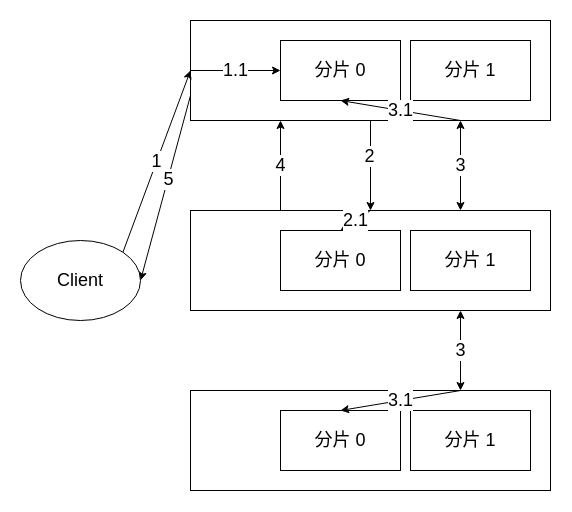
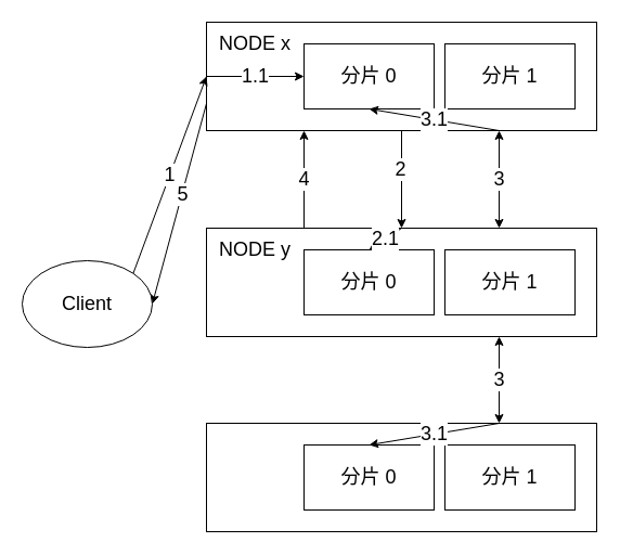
  <mxCell id="0" />
  <mxCell id="1" parent="0" />
  <mxCell id="2" style="edgeStyle=none;html=1;exitX=0.5;exitY=1;exitDx=0;exitDy=0;fontSize=18;" edge="1" parent="1" source="6" target="13"><mxGeometry relative="1" as="geometry" /></mxCell>
  <mxCell id="3" value="2" style="edgeLabel;html=1;align=center;verticalAlign=middle;resizable=0;points=[];fontSize=18;" vertex="1" connectable="0" parent="2"><mxGeometry x="-0.222" y="-2" relative="1" as="geometry"><mxPoint as="offset" /></mxGeometry></mxCell>
  <mxCell id="4" style="edgeStyle=none;html=1;exitX=0;exitY=0.75;exitDx=0;exitDy=0;entryX=1;entryY=0.5;entryDx=0;entryDy=0;startArrow=none;startFill=0;fontSize=18;" edge="1" parent="1" source="6" target="21"><mxGeometry relative="1" as="geometry" /></mxCell>
  <mxCell id="5" value="5" style="edgeLabel;html=1;align=center;verticalAlign=middle;resizable=0;points=[];fontSize=18;" vertex="1" connectable="0" parent="4"><mxGeometry x="-0.104" relative="1" as="geometry"><mxPoint as="offset" /></mxGeometry></mxCell>
  <mxCell id="6" value="" style="rounded=0;whiteSpace=wrap;html=1;fontSize=18;" vertex="1" parent="1"><mxGeometry x="190" y="20" width="360" height="100" as="geometry" /></mxCell>
+ <mxCell id="7" value="NODE x" style="text;html=1;strokeColor=none;fillColor=none;align=center;verticalAlign=middle;whiteSpace=wrap;rounded=0;fontSize=18;" vertex="1" parent="1"><mxGeometry x="190" y="20" width="90" height="40" as="geometry" /></mxCell>
  <mxCell id="8" value="分片 0" style="rounded=0;whiteSpace=wrap;html=1;fontSize=18;" vertex="1" parent="1"><mxGeometry x="280" y="40" width="120" height="60" as="geometry" /></mxCell>
  <mxCell id="9" value="分片 1" style="rounded=0;whiteSpace=wrap;html=1;fontSize=18;" vertex="1" parent="1"><mxGeometry x="410" y="40" width="120" height="60" as="geometry" /></mxCell>
  <mxCell id="10" value="3" style="edgeStyle=none;html=1;exitX=0.75;exitY=0;exitDx=0;exitDy=0;entryX=0.75;entryY=1;entryDx=0;entryDy=0;startArrow=classic;startFill=1;fontSize=18;" edge="1" parent="1" source="13" target="6"><mxGeometry relative="1" as="geometry" /></mxCell>
  <mxCell id="11" value="3" style="edgeStyle=none;html=1;exitX=0.75;exitY=1;exitDx=0;exitDy=0;entryX=0.75;entryY=0;entryDx=0;entryDy=0;startArrow=classic;startFill=1;fontSize=18;" edge="1" parent="1" source="13" target="17"><mxGeometry relative="1" as="geometry" /></mxCell>
  <mxCell id="12" value="4" style="edgeStyle=none;html=1;exitX=0.25;exitY=0;exitDx=0;exitDy=0;entryX=0.25;entryY=1;entryDx=0;entryDy=0;startArrow=none;startFill=0;fontSize=18;" edge="1" parent="1" source="13" target="6"><mxGeometry relative="1" as="geometry" /></mxCell>
  <mxCell id="13" value="" style="rounded=0;whiteSpace=wrap;html=1;fontSize=18;" vertex="1" parent="1"><mxGeometry x="190" y="210" width="360" height="100" as="geometry" /></mxCell>
+ <mxCell id="14" value="NODE y" style="text;html=1;strokeColor=none;fillColor=none;align=center;verticalAlign=middle;whiteSpace=wrap;rounded=0;fontSize=18;" vertex="1" parent="1"><mxGeometry x="190" y="210" width="90" height="40" as="geometry" /></mxCell>
  <mxCell id="15" value="分片 0" style="rounded=0;whiteSpace=wrap;html=1;fontSize=18;" vertex="1" parent="1"><mxGeometry x="280" y="230" width="120" height="60" as="geometry" /></mxCell>
  <mxCell id="16" value="分片 1" style="rounded=0;whiteSpace=wrap;html=1;fontSize=18;" vertex="1" parent="1"><mxGeometry x="410" y="230" width="120" height="60" as="geometry" /></mxCell>
  <mxCell id="17" value="" style="rounded=0;whiteSpace=wrap;html=1;fontSize=18;" vertex="1" parent="1"><mxGeometry x="190" y="390" width="360" height="100" as="geometry" /></mxCell>
  <mxCell id="18" value="分片 0" style="rounded=0;whiteSpace=wrap;html=1;fontSize=18;" vertex="1" parent="1"><mxGeometry x="280" y="410" width="120" height="60" as="geometry" /></mxCell>
  <mxCell id="19" value="分片 1" style="rounded=0;whiteSpace=wrap;html=1;fontSize=18;" vertex="1" parent="1"><mxGeometry x="410" y="410" width="120" height="60" as="geometry" /></mxCell>
  <mxCell id="20" value="1" style="edgeStyle=none;html=1;exitX=1;exitY=0;exitDx=0;exitDy=0;entryX=0;entryY=0.5;entryDx=0;entryDy=0;fontSize=18;" edge="1" parent="1" source="21" target="6"><mxGeometry relative="1" as="geometry" /></mxCell>
  <mxCell id="21" value="Client" style="ellipse;whiteSpace=wrap;html=1;fontSize=18;" vertex="1" parent="1"><mxGeometry x="20" y="240" width="120" height="80" as="geometry" /></mxCell>
  <mxCell id="22" value="1.1" style="edgeStyle=none;html=1;exitX=0;exitY=0.5;exitDx=0;exitDy=0;entryX=0;entryY=0.5;entryDx=0;entryDy=0;fontSize=18;" edge="1" parent="1" source="6" target="8"><mxGeometry relative="1" as="geometry" /></mxCell>
  <mxCell id="23" value="2.1" style="edgeStyle=none;html=1;exitX=0.5;exitY=0;exitDx=0;exitDy=0;entryX=0.5;entryY=0;entryDx=0;entryDy=0;fontSize=18;" edge="1" parent="1" source="13" target="15"><mxGeometry relative="1" as="geometry" /></mxCell>
  <mxCell id="24" value="3.1" style="edgeStyle=none;html=1;exitX=0.75;exitY=1;exitDx=0;exitDy=0;entryX=0.5;entryY=1;entryDx=0;entryDy=0;fontSize=18;" edge="1" parent="1" source="6" target="8"><mxGeometry relative="1" as="geometry" /></mxCell>
  <mxCell id="25" value="3.1" style="edgeStyle=none;html=1;exitX=0.75;exitY=0;exitDx=0;exitDy=0;entryX=0.5;entryY=0;entryDx=0;entryDy=0;fontSize=18;" edge="1" parent="1" source="17" target="18"><mxGeometry relative="1" as="geometry" /></mxCell>
